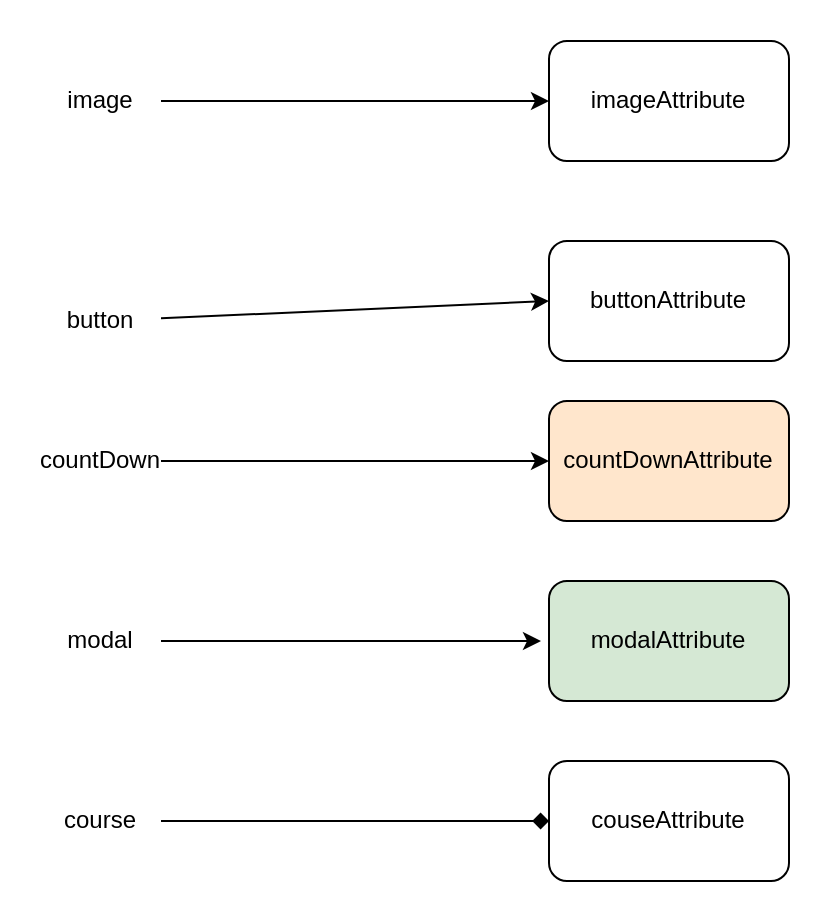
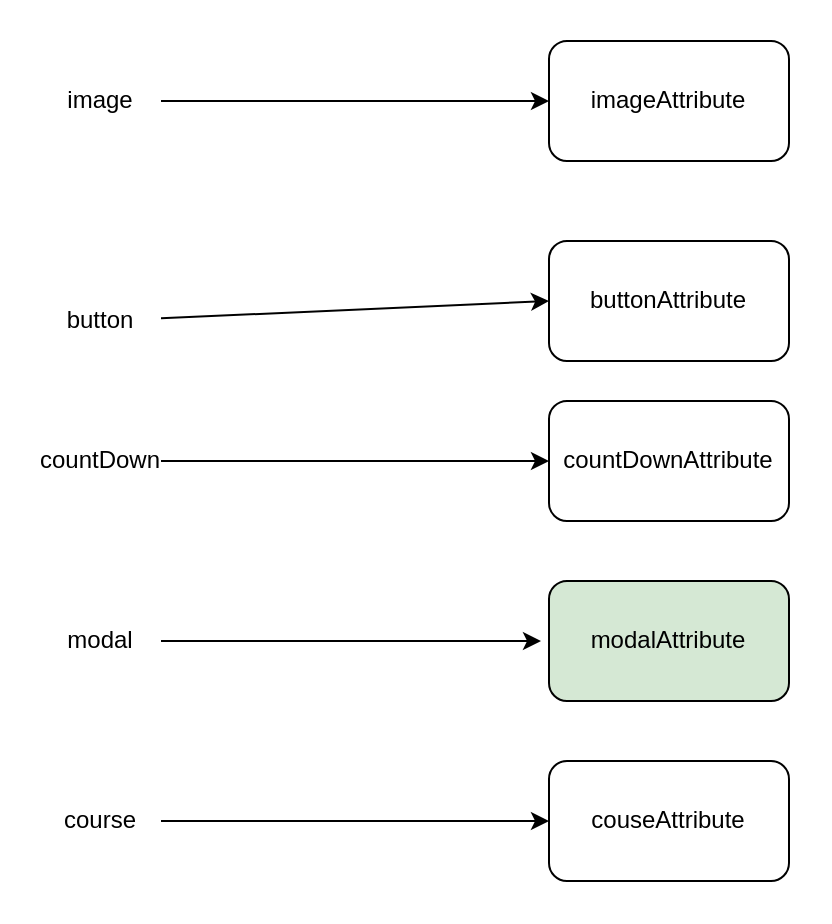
  <mxCell id="0" />
  <mxCell id="1" parent="0" />
  <mxCell id="2" value="imageAttribute" style="rounded=1;whiteSpace=wrap;html=1;" vertex="1" parent="1"><mxGeometry x="274" y="20" width="120" height="60" as="geometry" /></mxCell>
  <mxCell id="3" style="edgeStyle=none;html=1;entryX=0;entryY=0.5;entryDx=0;entryDy=0;" edge="1" parent="1" source="4" target="2"><mxGeometry relative="1" as="geometry" /></mxCell>
  <mxCell id="4" value="image" style="text;html=1;strokeColor=none;fillColor=none;align=center;verticalAlign=middle;whiteSpace=wrap;rounded=0;" vertex="1" parent="1"><mxGeometry x="20" y="35" width="60" height="30" as="geometry" /></mxCell>
  <mxCell id="5" value="buttonAttribute" style="rounded=1;whiteSpace=wrap;html=1;" vertex="1" parent="1"><mxGeometry x="274" y="120" width="120" height="60" as="geometry" /></mxCell>
  <mxCell id="6" style="edgeStyle=none;html=1;entryX=0;entryY=0.5;entryDx=0;entryDy=0;" edge="1" parent="1" source="7" target="5"><mxGeometry relative="1" as="geometry" /></mxCell>
  <mxCell id="7" value="button" style="text;html=1;strokeColor=none;fillColor=none;align=center;verticalAlign=middle;whiteSpace=wrap;rounded=0;" vertex="1" parent="1"><mxGeometry x="20" y="145" width="60" height="30" as="geometry" /></mxCell>
- <mxCell id="8" value="countDownAttribute" style="rounded=1;whiteSpace=wrap;html=1;fillColor=#ffe6cc;" vertex="1" parent="1"><mxGeometry x="274" y="200" width="120" height="60" as="geometry" /></mxCell>
+ <mxCell id="8" value="countDownAttribute" style="rounded=1;whiteSpace=wrap;html=1;" vertex="1" parent="1"><mxGeometry x="274" y="200" width="120" height="60" as="geometry" /></mxCell>
  <mxCell id="9" style="edgeStyle=none;html=1;exitX=1;exitY=0.5;exitDx=0;exitDy=0;entryX=0;entryY=0.5;entryDx=0;entryDy=0;" edge="1" parent="1" source="10" target="8"><mxGeometry relative="1" as="geometry" /></mxCell>
  <mxCell id="10" value="countDown" style="text;html=1;strokeColor=none;fillColor=none;align=center;verticalAlign=middle;whiteSpace=wrap;rounded=0;" vertex="1" parent="1"><mxGeometry x="20" y="215" width="60" height="30" as="geometry" /></mxCell>
  <mxCell id="11" style="edgeStyle=none;html=1;exitX=1;exitY=0.5;exitDx=0;exitDy=0;" edge="1" parent="1" source="12"><mxGeometry relative="1" as="geometry"><mxPoint x="270" y="320" as="targetPoint" /></mxGeometry></mxCell>
  <mxCell id="12" value="modal" style="text;html=1;strokeColor=none;fillColor=none;align=center;verticalAlign=middle;whiteSpace=wrap;rounded=0;" vertex="1" parent="1"><mxGeometry x="20" y="305" width="60" height="30" as="geometry" /></mxCell>
  <mxCell id="13" value="modalAttribute" style="rounded=1;whiteSpace=wrap;html=1;fillColor=#d5e8d4;" vertex="1" parent="1"><mxGeometry x="274" y="290" width="120" height="60" as="geometry" /></mxCell>
- <mxCell id="14" style="edgeStyle=none;html=1;exitX=1;exitY=0.5;exitDx=0;exitDy=0;entryX=0;entryY=0.5;entryDx=0;entryDy=0;endArrow=diamond;" edge="1" parent="1" source="15" target="16"><mxGeometry relative="1" as="geometry" /></mxCell>
+ <mxCell id="14" style="edgeStyle=none;html=1;exitX=1;exitY=0.5;exitDx=0;exitDy=0;entryX=0;entryY=0.5;entryDx=0;entryDy=0;" edge="1" parent="1" source="15" target="16"><mxGeometry relative="1" as="geometry" /></mxCell>
  <mxCell id="15" value="course" style="text;html=1;strokeColor=none;fillColor=none;align=center;verticalAlign=middle;whiteSpace=wrap;rounded=0;" vertex="1" parent="1"><mxGeometry x="20" y="395" width="60" height="30" as="geometry" /></mxCell>
  <mxCell id="16" value="couseAttribute" style="rounded=1;whiteSpace=wrap;html=1;" vertex="1" parent="1"><mxGeometry x="274" y="380" width="120" height="60" as="geometry" /></mxCell>
